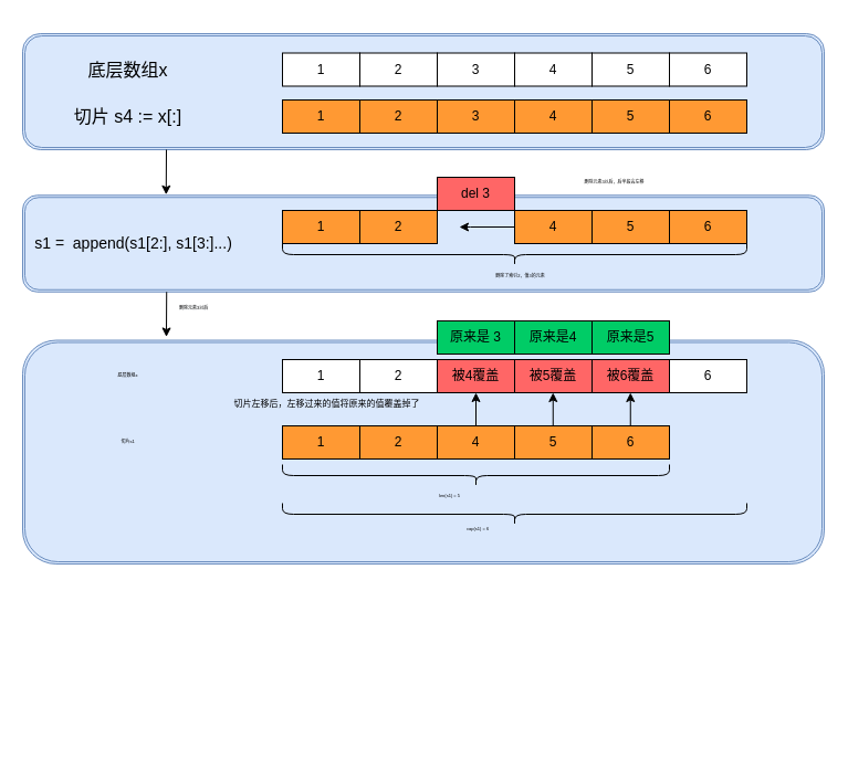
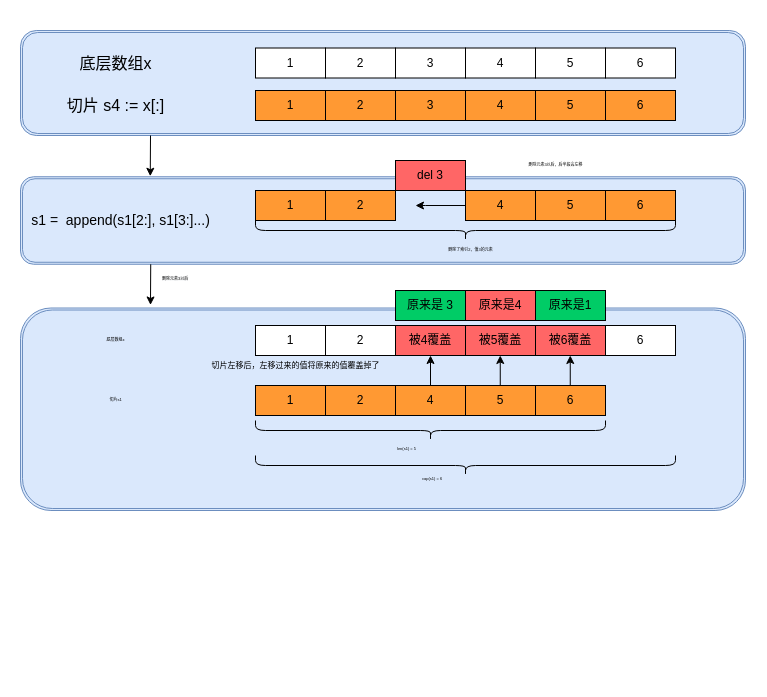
  <mxCell id="0" />
  <mxCell id="1" parent="0" />
  <mxCell id="2" value="" style="shape=ext;double=1;rounded=1;whiteSpace=wrap;html=1;fontSize=4;fillColor=#dae8fc;strokeColor=#6c8ebf;" vertex="1" parent="1"><mxGeometry x="20" y="307.5" width="725" height="202.5" as="geometry" /></mxCell>
  <mxCell id="3" value="" style="shape=ext;double=1;rounded=1;whiteSpace=wrap;html=1;fontSize=4;fillColor=#dae8fc;strokeColor=#6c8ebf;" vertex="1" parent="1"><mxGeometry x="20" y="176.25" width="725" height="87.5" as="geometry" /></mxCell>
  <mxCell id="4" value="" style="shape=ext;double=1;rounded=1;whiteSpace=wrap;html=1;fontSize=4;fillColor=#dae8fc;strokeColor=#6c8ebf;" vertex="1" parent="1"><mxGeometry x="20" y="30" width="725" height="105" as="geometry" /></mxCell>
  <mxCell id="5" value="1" style="rounded=0;whiteSpace=wrap;html=1;" parent="1" vertex="1"><mxGeometry x="255" y="47.5" width="70" height="30" as="geometry" /></mxCell>
  <mxCell id="6" value="2" style="rounded=0;whiteSpace=wrap;html=1;" parent="1" vertex="1"><mxGeometry x="325" y="47.5" width="70" height="30" as="geometry" /></mxCell>
  <mxCell id="7" value="6" style="rounded=0;whiteSpace=wrap;html=1;" parent="1" vertex="1"><mxGeometry x="605" y="47.5" width="70" height="30" as="geometry" /></mxCell>
  <mxCell id="8" value="5" style="rounded=0;whiteSpace=wrap;html=1;" parent="1" vertex="1"><mxGeometry x="535" y="47.5" width="70" height="30" as="geometry" /></mxCell>
  <mxCell id="9" value="4" style="rounded=0;whiteSpace=wrap;html=1;" parent="1" vertex="1"><mxGeometry x="465" y="47.5" width="70" height="30" as="geometry" /></mxCell>
  <mxCell id="10" value="3" style="rounded=0;whiteSpace=wrap;html=1;" parent="1" vertex="1"><mxGeometry x="395" y="47.5" width="70" height="30" as="geometry" /></mxCell>
  <mxCell id="11" value="底层数组x" style="text;html=1;align=center;verticalAlign=middle;resizable=0;points=[];autosize=1;strokeColor=none;fillColor=none;fontSize=16;" parent="1" vertex="1"><mxGeometry x="70" y="52.5" width="90" height="20" as="geometry" /></mxCell>
  <mxCell id="12" value="切片 s4 := x[:]" style="text;html=1;align=center;verticalAlign=middle;resizable=0;points=[];autosize=1;strokeColor=none;fillColor=none;fontSize=16;" parent="1" vertex="1"><mxGeometry x="60" y="95" width="110" height="20" as="geometry" /></mxCell>
  <mxCell id="13" value="1" style="rounded=0;whiteSpace=wrap;html=1;fillColor=#FF9933;" parent="1" vertex="1"><mxGeometry x="255" y="90" width="70" height="30" as="geometry" /></mxCell>
  <mxCell id="14" value="2" style="rounded=0;whiteSpace=wrap;html=1;strokeColor=#000000;fillColor=#FF9933;" parent="1" vertex="1"><mxGeometry x="325" y="90" width="70" height="30" as="geometry" /></mxCell>
  <mxCell id="15" value="3" style="rounded=0;whiteSpace=wrap;html=1;fillColor=#FF9933;" parent="1" vertex="1"><mxGeometry x="395" y="90" width="70" height="30" as="geometry" /></mxCell>
  <mxCell id="16" value="4" style="rounded=0;whiteSpace=wrap;html=1;fillColor=#FF9933;" vertex="1" parent="1"><mxGeometry x="465" y="90" width="70" height="30" as="geometry" /></mxCell>
  <mxCell id="17" value="5" style="rounded=0;whiteSpace=wrap;html=1;fillColor=#FF9933;" vertex="1" parent="1"><mxGeometry x="535" y="90" width="70" height="30" as="geometry" /></mxCell>
  <mxCell id="18" value="6" style="rounded=0;whiteSpace=wrap;html=1;fillColor=#FF9933;" vertex="1" parent="1"><mxGeometry x="605" y="90" width="70" height="30" as="geometry" /></mxCell>
  <mxCell id="19" value="1" style="rounded=0;whiteSpace=wrap;html=1;fillColor=#FF9933;" vertex="1" parent="1"><mxGeometry x="255" y="190" width="70" height="30" as="geometry" /></mxCell>
  <mxCell id="20" value="2" style="rounded=0;whiteSpace=wrap;html=1;strokeColor=#000000;fillColor=#FF9933;" vertex="1" parent="1"><mxGeometry x="325" y="190" width="70" height="30" as="geometry" /></mxCell>
  <mxCell id="21" value="" style="edgeStyle=orthogonalEdgeStyle;rounded=0;orthogonalLoop=1;jettySize=auto;html=1;fontSize=4;" edge="1" parent="1" source="22"><mxGeometry relative="1" as="geometry"><mxPoint x="415" y="205" as="targetPoint" /><Array as="points"><mxPoint x="425" y="205" /><mxPoint x="425" y="205" /></Array></mxGeometry></mxCell>
  <mxCell id="22" value="4" style="rounded=0;whiteSpace=wrap;html=1;fillColor=#FF9933;" vertex="1" parent="1"><mxGeometry x="465" y="190" width="70" height="30" as="geometry" /></mxCell>
  <mxCell id="23" value="5" style="rounded=0;whiteSpace=wrap;html=1;fillColor=#FF9933;" vertex="1" parent="1"><mxGeometry x="535" y="190" width="70" height="30" as="geometry" /></mxCell>
  <mxCell id="24" value="6" style="rounded=0;whiteSpace=wrap;html=1;fillColor=#FF9933;" vertex="1" parent="1"><mxGeometry x="605" y="190" width="70" height="30" as="geometry" /></mxCell>
  <mxCell id="25" value="s1 =&amp;nbsp; append(s1[2:], s1[3:]...)" style="text;html=1;align=center;verticalAlign=middle;resizable=0;points=[];autosize=1;strokeColor=none;fillColor=none;fontSize=14;" vertex="1" parent="1"><mxGeometry x="25" y="210" width="190" height="20" as="geometry" /></mxCell>
  <mxCell id="26" value="" style="shape=curlyBracket;whiteSpace=wrap;html=1;rounded=1;flipH=1;fontSize=14;rotation=90;" vertex="1" parent="1"><mxGeometry x="455" y="20" width="20" height="420" as="geometry" /></mxCell>
  <mxCell id="27" value="删除了索引2，值3的元素" style="text;html=1;align=center;verticalAlign=middle;resizable=0;points=[];autosize=1;strokeColor=none;fillColor=none;fontSize=4;" vertex="1" parent="1"><mxGeometry x="395" y="245" width="150" height="10" as="geometry" /></mxCell>
  <mxCell id="28" value="del 3" style="rounded=0;whiteSpace=wrap;html=1;fillColor=#ff6666;" vertex="1" parent="1"><mxGeometry x="395" y="160" width="70" height="30" as="geometry" /></mxCell>
  <mxCell id="29" value="1" style="rounded=0;whiteSpace=wrap;html=1;fillColor=#FF9933;" vertex="1" parent="1"><mxGeometry x="255" y="385" width="70" height="30" as="geometry" /></mxCell>
  <mxCell id="30" value="2" style="rounded=0;whiteSpace=wrap;html=1;strokeColor=#000000;fillColor=#FF9933;" vertex="1" parent="1"><mxGeometry x="325" y="385" width="70" height="30" as="geometry" /></mxCell>
  <mxCell id="31" value="4" style="rounded=0;whiteSpace=wrap;html=1;fillColor=#FF9933;" vertex="1" parent="1"><mxGeometry x="395" y="385" width="70" height="30" as="geometry" /></mxCell>
  <mxCell id="32" value="5" style="rounded=0;whiteSpace=wrap;html=1;fillColor=#FF9933;" vertex="1" parent="1"><mxGeometry x="465" y="385" width="70" height="30" as="geometry" /></mxCell>
  <mxCell id="33" value="6" style="rounded=0;whiteSpace=wrap;html=1;fillColor=#FF9933;" vertex="1" parent="1"><mxGeometry x="535" y="385" width="70" height="30" as="geometry" /></mxCell>
  <mxCell id="34" value="底层数组x" style="text;html=1;align=center;verticalAlign=middle;resizable=0;points=[];autosize=1;strokeColor=none;fillColor=none;fontSize=4;" vertex="1" parent="1"><mxGeometry x="80" y="335" width="70" height="10" as="geometry" /></mxCell>
  <mxCell id="35" value="1" style="rounded=0;whiteSpace=wrap;html=1;" vertex="1" parent="1"><mxGeometry x="255" y="325" width="70" height="30" as="geometry" /></mxCell>
  <mxCell id="36" value="2" style="rounded=0;whiteSpace=wrap;html=1;" vertex="1" parent="1"><mxGeometry x="325" y="325" width="70" height="30" as="geometry" /></mxCell>
  <mxCell id="37" value="6" style="rounded=0;whiteSpace=wrap;html=1;" vertex="1" parent="1"><mxGeometry x="605" y="325" width="70" height="30" as="geometry" /></mxCell>
  <mxCell id="38" value="被6覆盖" style="rounded=0;whiteSpace=wrap;html=1;fillColor=#FF6666;" vertex="1" parent="1"><mxGeometry x="535" y="325" width="70" height="30" as="geometry" /></mxCell>
  <mxCell id="39" value="被5覆盖" style="rounded=0;whiteSpace=wrap;html=1;fillColor=#FF6666;" vertex="1" parent="1"><mxGeometry x="465" y="325" width="70" height="30" as="geometry" /></mxCell>
  <mxCell id="40" value="被4覆盖" style="rounded=0;whiteSpace=wrap;html=1;fillColor=#FF6666;" vertex="1" parent="1"><mxGeometry x="395" y="325" width="70" height="30" as="geometry" /></mxCell>
  <mxCell id="41" value="&lt;meta charset=&quot;utf-8&quot;&gt;&lt;span style=&quot;color: rgb(0, 0, 0); font-family: helvetica; font-size: 4px; font-style: normal; font-weight: 400; letter-spacing: normal; text-align: center; text-indent: 0px; text-transform: none; word-spacing: 0px; background-color: rgb(248, 249, 250); display: inline; float: none;&quot;&gt;删除元素3以后&lt;/span&gt;" style="text;whiteSpace=wrap;html=1;fontSize=4;" vertex="1" parent="1"><mxGeometry x="160" y="270" width="100" height="20" as="geometry" /></mxCell>
  <mxCell id="42" value="切片s1" style="text;html=1;align=center;verticalAlign=middle;resizable=0;points=[];autosize=1;strokeColor=none;fillColor=none;fontSize=4;" vertex="1" parent="1"><mxGeometry x="90" y="395" width="50" height="10" as="geometry" /></mxCell>
  <mxCell id="43" value="" style="endArrow=classic;html=1;rounded=0;fontSize=4;entryX=0.179;entryY=-0.006;entryDx=0;entryDy=0;entryPerimeter=0;" edge="1" parent="1" target="3"><mxGeometry width="50" height="50" relative="1" as="geometry"><mxPoint x="150" y="135" as="sourcePoint" /><mxPoint x="185" y="140" as="targetPoint" /></mxGeometry></mxCell>
  <mxCell id="44" value="" style="endArrow=classic;html=1;rounded=0;fontSize=4;entryX=0.179;entryY=-0.006;entryDx=0;entryDy=0;entryPerimeter=0;" edge="1" parent="1"><mxGeometry width="50" height="50" relative="1" as="geometry"><mxPoint x="150.22" y="263.75" as="sourcePoint" /><mxPoint x="149.995" y="304.475" as="targetPoint" /></mxGeometry></mxCell>
  <mxCell id="45" value="" style="shape=curlyBracket;whiteSpace=wrap;html=1;rounded=1;flipH=1;fontSize=4;fillColor=#00CC66;rotation=90;" vertex="1" parent="1"><mxGeometry x="420" y="255" width="20" height="350" as="geometry" /></mxCell>
  <mxCell id="46" value="" style="shape=curlyBracket;whiteSpace=wrap;html=1;rounded=1;flipH=1;fontSize=4;fillColor=#00CC66;rotation=90;" vertex="1" parent="1"><mxGeometry x="455" y="255" width="20" height="420" as="geometry" /></mxCell>
  <mxCell id="47" value="&lt;span style=&quot;color: rgb(0 , 0 , 0) ; font-family: &amp;#34;helvetica&amp;#34; ; font-size: 4px ; font-style: normal ; font-weight: 400 ; letter-spacing: normal ; text-align: center ; text-indent: 0px ; text-transform: none ; word-spacing: 0px ; display: inline ; float: none&quot;&gt;len(s1) = 5&lt;/span&gt;" style="text;whiteSpace=wrap;html=1;fontSize=4;" vertex="1" parent="1"><mxGeometry x="395" y="440" width="100" height="20" as="geometry" /></mxCell>
  <mxCell id="48" value="&lt;span style=&quot;color: rgb(0 , 0 , 0) ; font-family: &amp;#34;helvetica&amp;#34; ; font-size: 4px ; font-style: normal ; font-weight: 400 ; letter-spacing: normal ; text-align: center ; text-indent: 0px ; text-transform: none ; word-spacing: 0px ; display: inline ; float: none&quot;&gt;cap(s1) = 6&lt;/span&gt;" style="text;whiteSpace=wrap;html=1;fontSize=4;" vertex="1" parent="1"><mxGeometry x="420" y="470" width="100" height="20" as="geometry" /></mxCell>
  <mxCell id="49" value="原来是 3" style="rounded=0;whiteSpace=wrap;html=1;fillColor=#00CC66;" vertex="1" parent="1"><mxGeometry x="395" y="290" width="70" height="30" as="geometry" /></mxCell>
- <mxCell id="50" value="原来是4" style="rounded=0;whiteSpace=wrap;html=1;fillColor=#00CC66;" vertex="1" parent="1"><mxGeometry x="465" y="290" width="70" height="30" as="geometry" /></mxCell>
- <mxCell id="51" value="原来是5" style="rounded=0;whiteSpace=wrap;html=1;fillColor=#00CC66;" vertex="1" parent="1"><mxGeometry x="535" y="290" width="70" height="30" as="geometry" /></mxCell>
+ <mxCell id="50" value="原来是4" style="rounded=0;whiteSpace=wrap;html=1;fillColor=#ff6666;" vertex="1" parent="1"><mxGeometry x="465" y="290" width="70" height="30" as="geometry" /></mxCell>
+ <mxCell id="51" value="原来是1" style="rounded=0;whiteSpace=wrap;html=1;fillColor=#00CC66;" vertex="1" parent="1"><mxGeometry x="535" y="290" width="70" height="30" as="geometry" /></mxCell>
  <mxCell id="52" value="" style="endArrow=classic;html=1;rounded=0;fontSize=4;exitX=0.5;exitY=0;exitDx=0;exitDy=0;" edge="1" parent="1" source="31" target="40"><mxGeometry width="50" height="50" relative="1" as="geometry"><mxPoint x="425" y="385" as="sourcePoint" /><mxPoint x="475" y="335" as="targetPoint" /></mxGeometry></mxCell>
  <mxCell id="53" value="" style="endArrow=classic;html=1;rounded=0;fontSize=4;exitX=0.5;exitY=0;exitDx=0;exitDy=0;" edge="1" parent="1"><mxGeometry width="50" height="50" relative="1" as="geometry"><mxPoint x="499.75" y="385" as="sourcePoint" /><mxPoint x="499.75" y="355" as="targetPoint" /></mxGeometry></mxCell>
  <mxCell id="54" value="" style="endArrow=classic;html=1;rounded=0;fontSize=4;exitX=0.5;exitY=0;exitDx=0;exitDy=0;" edge="1" parent="1"><mxGeometry width="50" height="50" relative="1" as="geometry"><mxPoint x="569.75" y="385" as="sourcePoint" /><mxPoint x="569.75" y="355" as="targetPoint" /></mxGeometry></mxCell>
  <mxCell id="55" value="&lt;font style=&quot;font-size: 8px&quot;&gt;切片左移后，左移过来的值将原来的值覆盖掉了&lt;/font&gt;" style="text;html=1;align=center;verticalAlign=middle;resizable=0;points=[];autosize=1;strokeColor=none;fillColor=none;fontSize=8;" vertex="1" parent="1"><mxGeometry x="160" y="355" width="270" height="20" as="geometry" /></mxCell>
  <mxCell id="56" value="删除元素3以后，后半段会左移" style="text;html=1;align=center;verticalAlign=middle;resizable=0;points=[];autosize=1;strokeColor=none;fillColor=none;fontSize=4;" vertex="1" parent="1"><mxGeometry x="465" y="160" width="180" height="10" as="geometry" /></mxCell>
